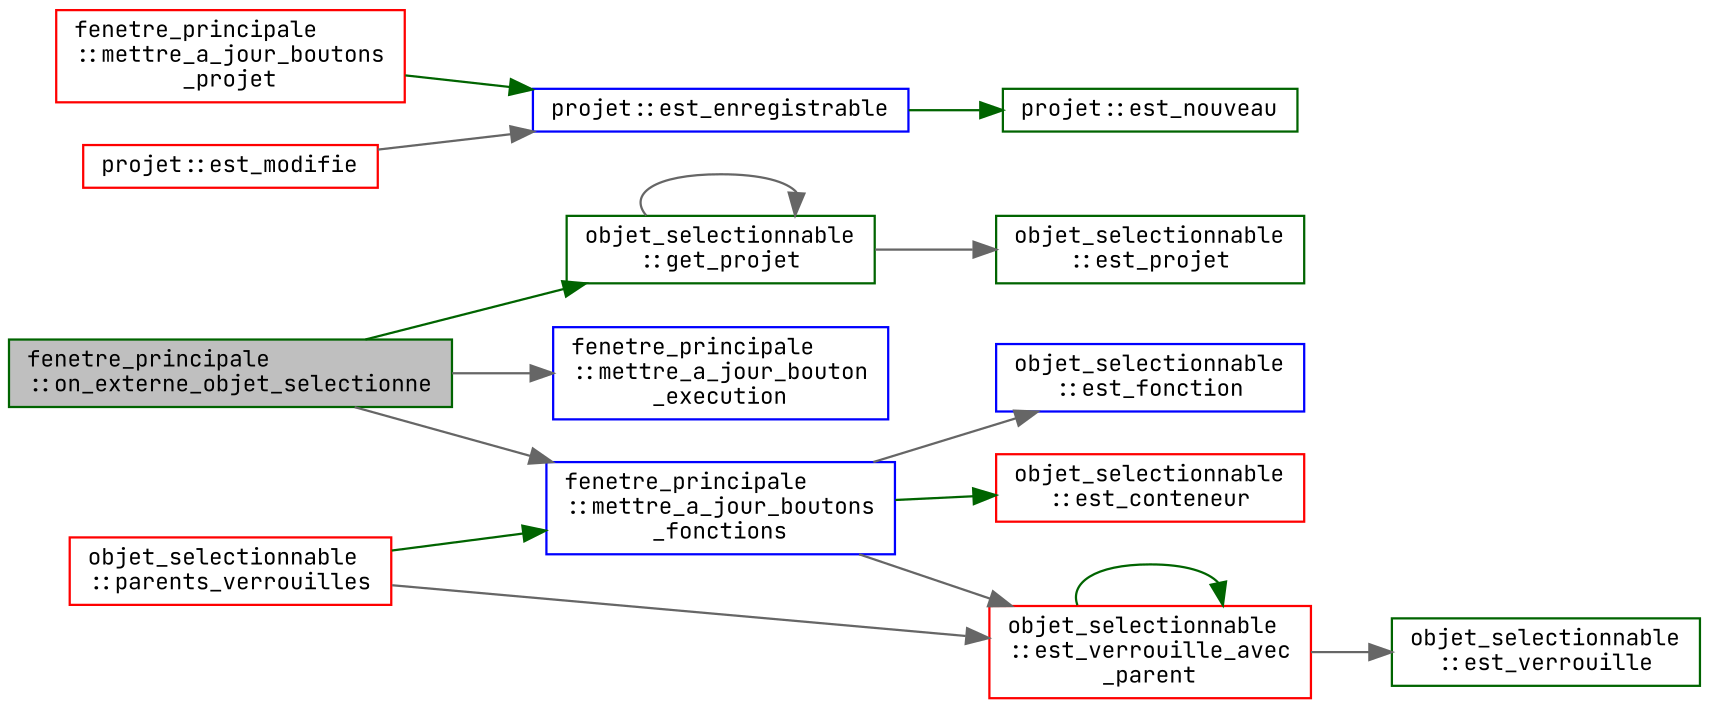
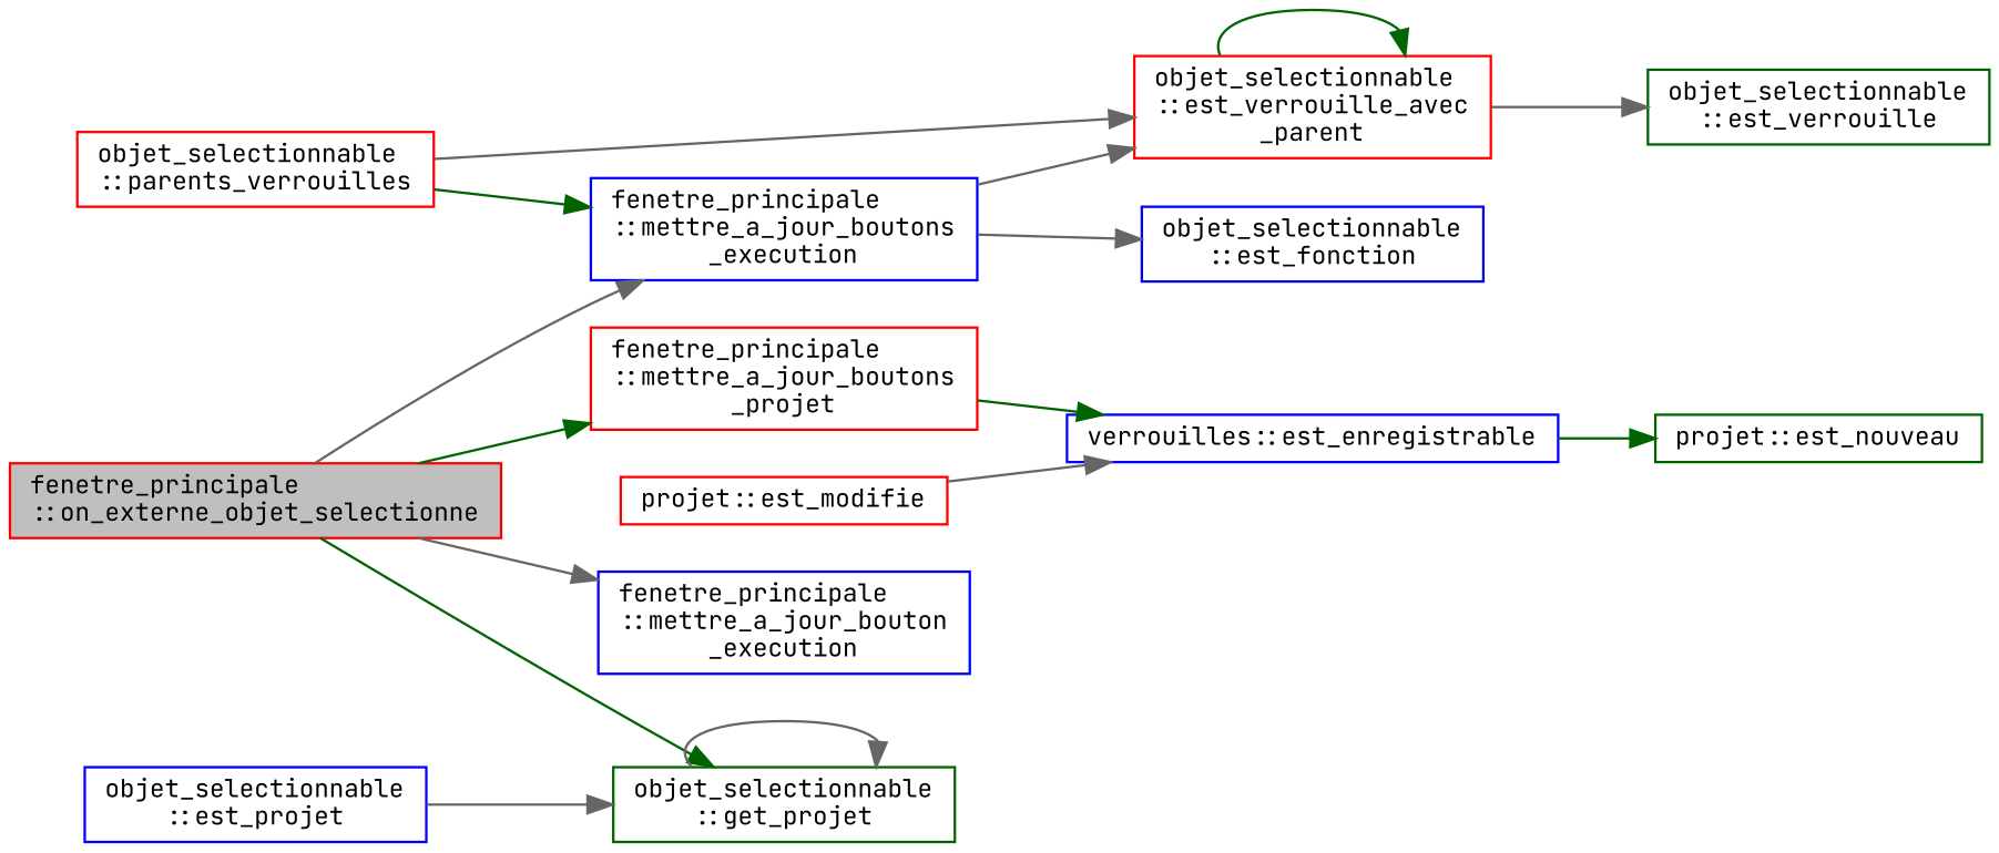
  digraph {
    fontname="JetBrains Mono"
    rankdir=LR
    node [color=blue fillcolor=white fontname="JetBrains Mono" fontsize=10 shape=record style=filled]
    edge [color=gray40 fontname="JetBrains Mono" fontsize=10 labelfontname=Helvetica labelfontsize=10 style=solid]
-   n1 [color=darkgreen fillcolor=grey75 fontcolor=black height=0.2 label="fenetre_principale\l::on_externe_objet_selectionne" width=0.4]
-   n2 [height=0.2 label="fenetre_principale\l::mettre_a_jour_boutons\l_fonctions" width=0.4]
+   n1 [color=red fillcolor=grey75 fontcolor=black height=0.2 label="fenetre_principale\l::on_externe_objet_selectionne" width=0.4]
+   n2 [height=0.2 label="fenetre_principale\l::mettre_a_jour_boutons\l_execution" width=0.4]
    n3 [color=red height=0.2 label="fenetre_principale\l::mettre_a_jour_boutons\l_projet" width=0.4]
    n4 [color=darkgreen height=0.2 label="objet_selectionnable\l::get_projet" width=0.4]
    n5 [height=0.2 label="fenetre_principale\l::mettre_a_jour_bouton\l_execution" width=0.4]
-   n6 [color=red height=0.2 label="objet_selectionnable\l::est_conteneur" width=0.4]
    n7 [color=red height=0.2 label="objet_selectionnable\l::est_verrouille_avec\l_parent" width=0.4]
    n8 [height=0.2 label="objet_selectionnable\l::est_fonction" width=0.4]
-   n9 [height=0.2 label="projet::est_enregistrable" width=0.4]
-   n10 [color=darkgreen height=0.2 label="objet_selectionnable\l::est_projet" width=0.4]
+   n9 [height=0.2 label="verrouilles::est_enregistrable" width=0.4]
+   n10 [height=0.2 label="objet_selectionnable\l::est_projet" width=0.4]
    n11 [color=darkgreen height=0.2 label="objet_selectionnable\l::est_verrouille" width=0.4]
    n12 [color=red height=0.2 label="objet_selectionnable\l::parents_verrouilles" width=0.4]
    n13 [color=darkgreen height=0.2 label="projet::est_nouveau" width=0.4]
    n14 [color=red height=0.2 label="projet::est_modifie" width=0.4]
    n1 -> n2
+   n1 -> n3 [color=darkgreen]
    n1 -> n4 [color=darkgreen]
    n1 -> n5
-   n2 -> n6 [color=darkgreen]
    n2 -> n7
    n2 -> n8
    n3 -> n9 [color=darkgreen]
    n4 -> n4
-   n4 -> n10
+   n10 -> n4
    n7 -> n7 [color=darkgreen]
    n7 -> n11
    n9 -> n13 [color=darkgreen]
    n12 -> n2 [color=darkgreen]
    n12 -> n7
    n14 -> n9
  }
